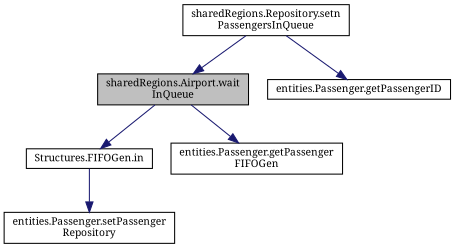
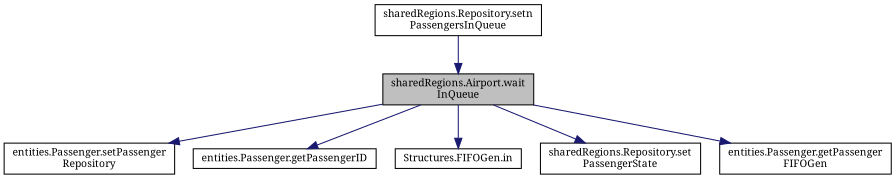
  digraph {
    fontname="Noto Serif"
    rankdir=TB
    node [color=black fillcolor=white fontname="Noto Serif" fontsize=10 shape=record style=filled]
    edge [color=midnightblue fontname="Noto Serif" fontsize=10 labelfontname=Helvetica labelfontsize=10 style=solid]
    n1 [fillcolor=grey75 fontcolor=black height=0.2 label="sharedRegions.Airport.wait\lInQueue" width=0.4]
    n2 [height=0.2 label="entities.Passenger.setPassenger\lRepository" width=0.4]
    n3 [height=0.2 label="entities.Passenger.getPassengerID" width=0.4]
    n4 [height=0.2 label="Structures.FIFOGen.in" width=0.4]
+   n5 [height=0.2 label="sharedRegions.Repository.set\lPassengerState" width=0.4]
    n6 [height=0.2 label="entities.Passenger.getPassenger\lFIFOGen" width=0.4]
    n7 [height=0.2 label="sharedRegions.Repository.setn\lPassengersInQueue" width=0.4]
-   n4 -> n2
-   n7 -> n3
+   n1 -> n2
+   n1 -> n3
    n1 -> n4
+   n1 -> n5
    n1 -> n6
    n7 -> n1
  }
